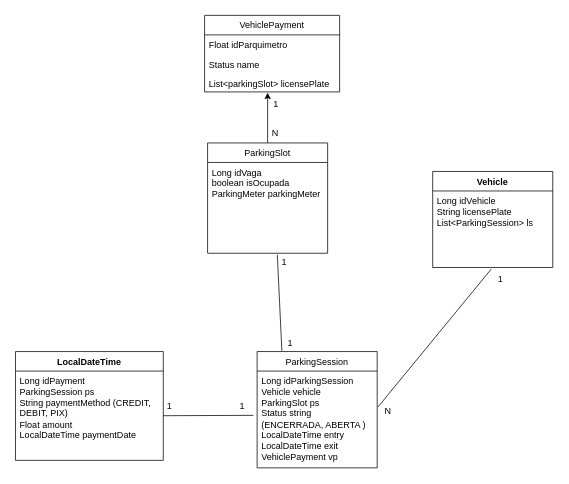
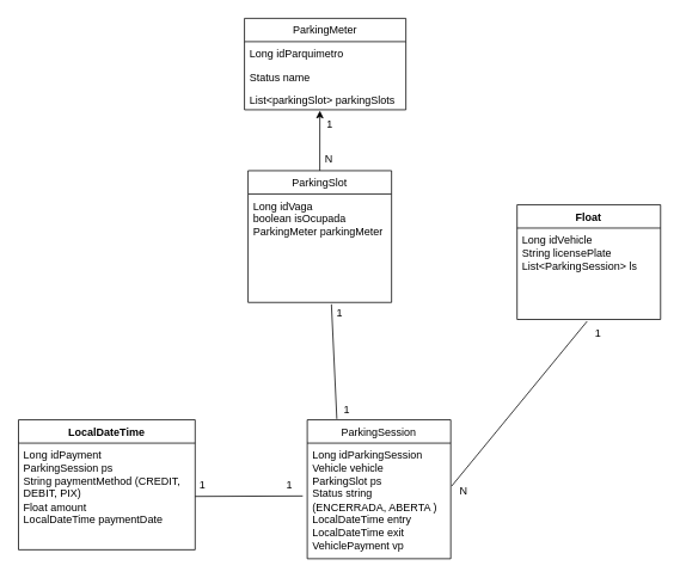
  <mxCell id="0" />
  <mxCell id="1" parent="0" />
- <mxCell id="2" value="VehiclePayment" style="swimlane;fontStyle=0;childLayout=stackLayout;horizontal=1;startSize=26;fillColor=none;horizontalStack=0;resizeParent=1;resizeParentMax=0;resizeLast=0;collapsible=1;marginBottom=0;whiteSpace=wrap;html=1;" parent="1" vertex="1"><mxGeometry x="272" y="20" width="180" height="102" as="geometry" /></mxCell>
- <mxCell id="3" value="Float idParquimetro&lt;div&gt;&lt;br&gt;&lt;/div&gt;" style="text;strokeColor=none;fillColor=none;align=left;verticalAlign=top;spacingLeft=4;spacingRight=4;overflow=hidden;rotatable=0;points=[[0,0.5],[1,0.5]];portConstraint=eastwest;whiteSpace=wrap;html=1;" parent="2" vertex="1"><mxGeometry y="26" width="180" height="26" as="geometry" /></mxCell>
+ <mxCell id="2" value="ParkingMeter" style="swimlane;fontStyle=0;childLayout=stackLayout;horizontal=1;startSize=26;fillColor=none;horizontalStack=0;resizeParent=1;resizeParentMax=0;resizeLast=0;collapsible=1;marginBottom=0;whiteSpace=wrap;html=1;" parent="1" vertex="1"><mxGeometry x="272" y="20" width="180" height="102" as="geometry" /></mxCell>
+ <mxCell id="3" value="Long idParquimetro&lt;div&gt;&lt;br&gt;&lt;/div&gt;" style="text;strokeColor=none;fillColor=none;align=left;verticalAlign=top;spacingLeft=4;spacingRight=4;overflow=hidden;rotatable=0;points=[[0,0.5],[1,0.5]];portConstraint=eastwest;whiteSpace=wrap;html=1;" parent="2" vertex="1"><mxGeometry y="26" width="180" height="26" as="geometry" /></mxCell>
  <mxCell id="4" value="Status name" style="text;strokeColor=none;fillColor=none;align=left;verticalAlign=top;spacingLeft=4;spacingRight=4;overflow=hidden;rotatable=0;points=[[0,0.5],[1,0.5]];portConstraint=eastwest;whiteSpace=wrap;html=1;" parent="2" vertex="1"><mxGeometry y="52" width="180" height="26" as="geometry" /></mxCell>
- <mxCell id="5" value="List&amp;lt;parkingSlot&amp;gt; licensePlate" style="text;strokeColor=none;fillColor=none;align=left;verticalAlign=top;spacingLeft=4;spacingRight=4;overflow=hidden;rotatable=0;points=[[0,0.5],[1,0.5]];portConstraint=eastwest;whiteSpace=wrap;html=1;" parent="2" vertex="1"><mxGeometry y="78" width="180" height="24" as="geometry" /></mxCell>
+ <mxCell id="5" value="List&amp;lt;parkingSlot&amp;gt; parkingSlots" style="text;strokeColor=none;fillColor=none;align=left;verticalAlign=top;spacingLeft=4;spacingRight=4;overflow=hidden;rotatable=0;points=[[0,0.5],[1,0.5]];portConstraint=eastwest;whiteSpace=wrap;html=1;" parent="2" vertex="1"><mxGeometry y="78" width="180" height="24" as="geometry" /></mxCell>
  <mxCell id="6" value="&lt;span style=&quot;font-weight: 400;&quot;&gt;ParkingSlot&lt;/span&gt;" style="swimlane;fontStyle=1;align=center;verticalAlign=top;childLayout=stackLayout;horizontal=1;startSize=26;horizontalStack=0;resizeParent=1;resizeParentMax=0;resizeLast=0;collapsible=1;marginBottom=0;whiteSpace=wrap;html=1;" parent="1" vertex="1"><mxGeometry x="276" y="190" width="160" height="147" as="geometry" /></mxCell>
  <mxCell id="7" value="Long idVaga&lt;div&gt;boolean isOcupada&lt;br&gt;&lt;/div&gt;&lt;div&gt;&lt;span style=&quot;background-color: initial;&quot;&gt;ParkingMeter parkingMeter&lt;/span&gt;&lt;br&gt;&lt;/div&gt;" style="text;strokeColor=none;fillColor=none;align=left;verticalAlign=top;spacingLeft=4;spacingRight=4;overflow=hidden;rotatable=0;points=[[0,0.5],[1,0.5]];portConstraint=eastwest;whiteSpace=wrap;html=1;" parent="6" vertex="1"><mxGeometry y="26" width="160" height="121" as="geometry" /></mxCell>
- <mxCell id="8" value="Vehicle&lt;div&gt;&lt;br&gt;&lt;/div&gt;" style="swimlane;fontStyle=1;align=center;verticalAlign=top;childLayout=stackLayout;horizontal=1;startSize=26;horizontalStack=0;resizeParent=1;resizeParentMax=0;resizeLast=0;collapsible=1;marginBottom=0;whiteSpace=wrap;html=1;" parent="1" vertex="1"><mxGeometry x="576" y="228" width="160" height="128" as="geometry" /></mxCell>
+ <mxCell id="8" value="Float&lt;div&gt;&lt;br&gt;&lt;/div&gt;" style="swimlane;fontStyle=1;align=center;verticalAlign=top;childLayout=stackLayout;horizontal=1;startSize=26;horizontalStack=0;resizeParent=1;resizeParentMax=0;resizeLast=0;collapsible=1;marginBottom=0;whiteSpace=wrap;html=1;" parent="1" vertex="1"><mxGeometry x="576" y="228" width="160" height="128" as="geometry" /></mxCell>
  <mxCell id="9" value="Long idVehicle&lt;div&gt;String licensePlate&lt;/div&gt;&lt;div&gt;List&amp;lt;ParkingSession&amp;gt; ls&lt;/div&gt;" style="text;strokeColor=none;fillColor=none;align=left;verticalAlign=top;spacingLeft=4;spacingRight=4;overflow=hidden;rotatable=0;points=[[0,0.5],[1,0.5]];portConstraint=eastwest;whiteSpace=wrap;html=1;" parent="8" vertex="1"><mxGeometry y="26" width="160" height="102" as="geometry" /></mxCell>
  <mxCell id="10" value="LocalDateTime " style="swimlane;fontStyle=1;align=center;verticalAlign=top;childLayout=stackLayout;horizontal=1;startSize=26;horizontalStack=0;resizeParent=1;resizeParentMax=0;resizeLast=0;collapsible=1;marginBottom=0;whiteSpace=wrap;html=1;" parent="1" vertex="1"><mxGeometry x="20" y="468" width="197" height="145" as="geometry" /></mxCell>
  <mxCell id="11" value="Long idPayment&lt;div&gt;ParkingSession ps&lt;/div&gt;&lt;div&gt;String paymentMethod (CREDIT, DEBIT, PIX)&lt;/div&gt;&lt;div&gt;Float amount&lt;/div&gt;&lt;div&gt;LocalDateTime paymentDate&lt;/div&gt;" style="text;strokeColor=none;fillColor=none;align=left;verticalAlign=top;spacingLeft=4;spacingRight=4;overflow=hidden;rotatable=0;points=[[0,0.5],[1,0.5]];portConstraint=eastwest;whiteSpace=wrap;html=1;" parent="10" vertex="1"><mxGeometry y="26" width="197" height="119" as="geometry" /></mxCell>
  <mxCell id="12" value="&lt;span style=&quot;font-weight: 400; text-align: left;&quot;&gt;ParkingSession&lt;/span&gt;" style="swimlane;fontStyle=1;align=center;verticalAlign=top;childLayout=stackLayout;horizontal=1;startSize=26;horizontalStack=0;resizeParent=1;resizeParentMax=0;resizeLast=0;collapsible=1;marginBottom=0;whiteSpace=wrap;html=1;" parent="1" vertex="1"><mxGeometry x="342" y="468" width="160" height="155" as="geometry" /></mxCell>
  <mxCell id="13" value="Long idParkingSession&lt;div&gt;Vehicle vehicle&lt;/div&gt;&lt;div&gt;ParkingSlot ps&lt;/div&gt;&lt;div&gt;Status string (ENCERRADA, ABERTA )&lt;/div&gt;&lt;div&gt;LocalDateTime entry&lt;/div&gt;&lt;div&gt;LocalDateTime exit&lt;br&gt;&lt;/div&gt;&lt;div&gt;VehiclePayment vp&lt;/div&gt;" style="text;strokeColor=none;fillColor=none;align=left;verticalAlign=top;spacingLeft=4;spacingRight=4;overflow=hidden;rotatable=0;points=[[0,0.5],[1,0.5]];portConstraint=eastwest;whiteSpace=wrap;html=1;" parent="12" vertex="1"><mxGeometry y="26" width="160" height="129" as="geometry" /></mxCell>
  <mxCell id="14" value="" style="endArrow=classic;html=1;rounded=0;entryX=0.467;entryY=1.042;entryDx=0;entryDy=0;entryPerimeter=0;exitX=0.5;exitY=0;exitDx=0;exitDy=0;" parent="1" source="6" target="5" edge="1"><mxGeometry width="50" height="50" relative="1" as="geometry"><mxPoint x="325" y="203" as="sourcePoint" /><mxPoint x="375" y="153" as="targetPoint" /></mxGeometry></mxCell>
  <mxCell id="15" value="1" style="text;html=1;align=center;verticalAlign=middle;resizable=0;points=[];autosize=1;strokeColor=none;fillColor=none;" parent="1" vertex="1"><mxGeometry x="354" y="125" width="25" height="26" as="geometry" /></mxCell>
  <mxCell id="16" value="N" style="text;html=1;align=center;verticalAlign=middle;resizable=0;points=[];autosize=1;strokeColor=none;fillColor=none;" parent="1" vertex="1"><mxGeometry x="352" y="164" width="27" height="26" as="geometry" /></mxCell>
  <mxCell id="17" value="" style="endArrow=none;html=1;rounded=0;exitX=1.006;exitY=0.372;exitDx=0;exitDy=0;exitPerimeter=0;entryX=0.488;entryY=1.02;entryDx=0;entryDy=0;entryPerimeter=0;" parent="1" source="13" target="9" edge="1"><mxGeometry width="50" height="50" relative="1" as="geometry"><mxPoint x="568" y="431" as="sourcePoint" /><mxPoint x="606" y="352" as="targetPoint" /></mxGeometry></mxCell>
  <mxCell id="18" value="" style="endArrow=none;html=1;rounded=0;exitX=1;exitY=0.5;exitDx=0;exitDy=0;" parent="1" source="11" edge="1"><mxGeometry width="50" height="50" relative="1" as="geometry"><mxPoint x="255" y="457" as="sourcePoint" /><mxPoint x="337" y="553" as="targetPoint" /></mxGeometry></mxCell>
  <mxCell id="19" value="1" style="text;html=1;align=center;verticalAlign=middle;resizable=0;points=[];autosize=1;strokeColor=none;fillColor=none;" parent="1" vertex="1"><mxGeometry x="653" y="359" width="25" height="26" as="geometry" /></mxCell>
  <mxCell id="20" value="N" style="text;html=1;align=center;verticalAlign=middle;resizable=0;points=[];autosize=1;strokeColor=none;fillColor=none;" parent="1" vertex="1"><mxGeometry x="502" y="535" width="27" height="26" as="geometry" /></mxCell>
  <mxCell id="21" value="1" style="text;html=1;align=center;verticalAlign=middle;resizable=0;points=[];autosize=1;strokeColor=none;fillColor=none;" parent="1" vertex="1"><mxGeometry x="212" y="527.5" width="25" height="26" as="geometry" /></mxCell>
  <mxCell id="22" value="1" style="text;html=1;align=center;verticalAlign=middle;resizable=0;points=[];autosize=1;strokeColor=none;fillColor=none;" parent="1" vertex="1"><mxGeometry x="309" y="527.5" width="25" height="26" as="geometry" /></mxCell>
  <mxCell id="23" value="" style="endArrow=none;html=1;rounded=0;entryX=0.581;entryY=1.017;entryDx=0;entryDy=0;entryPerimeter=0;" parent="1" target="7" edge="1"><mxGeometry width="50" height="50" relative="1" as="geometry"><mxPoint x="375" y="467" as="sourcePoint" /><mxPoint x="420" y="364" as="targetPoint" /></mxGeometry></mxCell>
  <mxCell id="24" value="1" style="text;html=1;align=center;verticalAlign=middle;resizable=0;points=[];autosize=1;strokeColor=none;fillColor=none;" parent="1" vertex="1"><mxGeometry x="365" y="336" width="25" height="26" as="geometry" /></mxCell>
  <mxCell id="25" value="1" style="text;html=1;align=center;verticalAlign=middle;resizable=0;points=[];autosize=1;strokeColor=none;fillColor=none;" parent="1" vertex="1"><mxGeometry x="373" y="444" width="25" height="26" as="geometry" /></mxCell>
